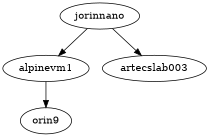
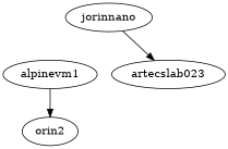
  digraph {
    jorinnano
    alpinevm1
-   artecslab003
-   orin2 [label=orin9]
-   jorinnano -> alpinevm1
+   artecslab003 [label=artecslab023]
+   orin2
    jorinnano -> artecslab003
    alpinevm1 -> orin2
  }
